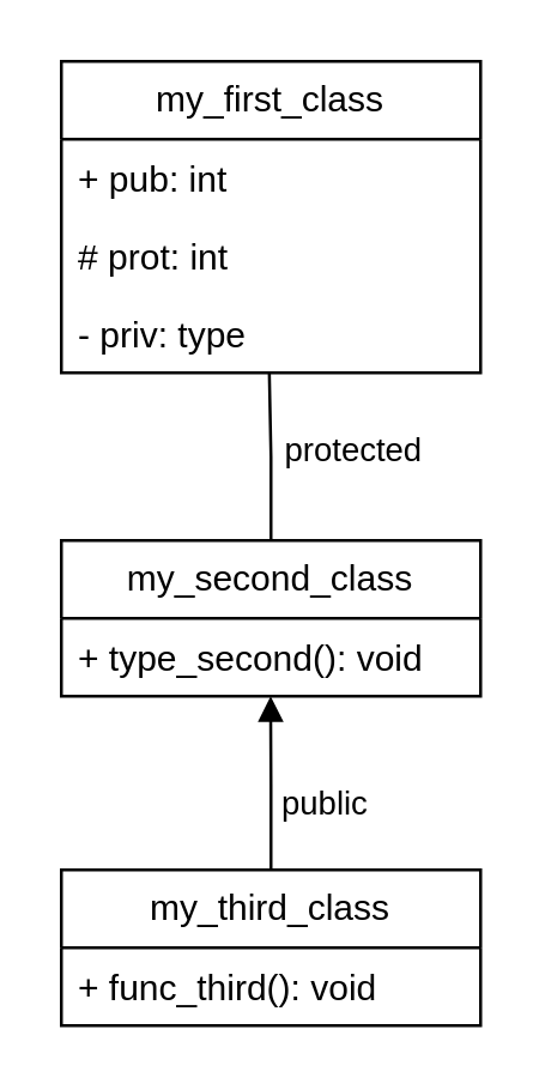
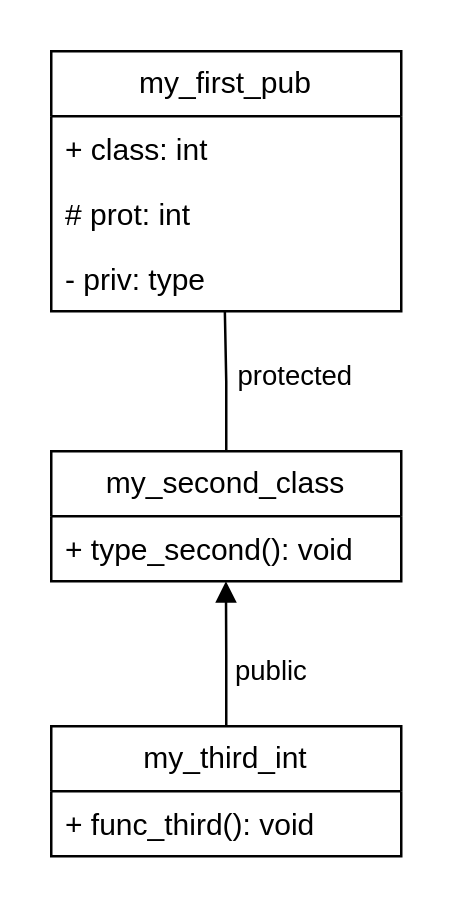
  <mxCell id="0" />
  <mxCell id="1" parent="0" />
  <mxCell id="2" style="edgeStyle=orthogonalEdgeStyle;rounded=0;orthogonalLoop=1;jettySize=auto;html=1;exitX=0.5;exitY=0;exitDx=0;exitDy=0;entryX=0.496;entryY=1;entryDx=0;entryDy=0;entryPerimeter=0;endArrow=none;endFill=1;" edge="1" parent="1" source="8" target="7"><mxGeometry relative="1" as="geometry"><mxPoint x="89.81" y="194" as="sourcePoint" /><mxPoint x="89.65" y="124" as="targetPoint" /></mxGeometry></mxCell>
  <mxCell id="3" value="protected" style="edgeLabel;html=1;align=left;verticalAlign=middle;resizable=0;points=[];" vertex="1" connectable="0" parent="2"><mxGeometry x="0.082" y="-4" relative="1" as="geometry"><mxPoint as="offset" /></mxGeometry></mxCell>
- <mxCell id="4" value="my_first_class" style="swimlane;fontStyle=0;childLayout=stackLayout;horizontal=1;startSize=26;fillColor=none;horizontalStack=0;resizeParent=1;resizeParentMax=0;resizeLast=0;collapsible=1;marginBottom=0;whiteSpace=wrap;html=1;" vertex="1" parent="1"><mxGeometry x="20" y="20" width="140" height="104" as="geometry" /></mxCell>
- <mxCell id="5" value="+ pub: int" style="text;strokeColor=none;fillColor=none;align=left;verticalAlign=top;spacingLeft=4;spacingRight=4;overflow=hidden;rotatable=0;points=[[0,0.5],[1,0.5]];portConstraint=eastwest;whiteSpace=wrap;html=1;" vertex="1" parent="4"><mxGeometry y="26" width="140" height="26" as="geometry" /></mxCell>
+ <mxCell id="4" value="my_first_pub" style="swimlane;fontStyle=0;childLayout=stackLayout;horizontal=1;startSize=26;fillColor=none;horizontalStack=0;resizeParent=1;resizeParentMax=0;resizeLast=0;collapsible=1;marginBottom=0;whiteSpace=wrap;html=1;" vertex="1" parent="1"><mxGeometry x="20" y="20" width="140" height="104" as="geometry" /></mxCell>
+ <mxCell id="5" value="+ class: int" style="text;strokeColor=none;fillColor=none;align=left;verticalAlign=top;spacingLeft=4;spacingRight=4;overflow=hidden;rotatable=0;points=[[0,0.5],[1,0.5]];portConstraint=eastwest;whiteSpace=wrap;html=1;" vertex="1" parent="4"><mxGeometry y="26" width="140" height="26" as="geometry" /></mxCell>
  <mxCell id="6" value="# prot: int" style="text;strokeColor=none;fillColor=none;align=left;verticalAlign=top;spacingLeft=4;spacingRight=4;overflow=hidden;rotatable=0;points=[[0,0.5],[1,0.5]];portConstraint=eastwest;whiteSpace=wrap;html=1;" vertex="1" parent="4"><mxGeometry y="52" width="140" height="26" as="geometry" /></mxCell>
  <mxCell id="7" value="- priv: type" style="text;strokeColor=none;fillColor=none;align=left;verticalAlign=top;spacingLeft=4;spacingRight=4;overflow=hidden;rotatable=0;points=[[0,0.5],[1,0.5]];portConstraint=eastwest;whiteSpace=wrap;html=1;" vertex="1" parent="4"><mxGeometry y="78" width="140" height="26" as="geometry" /></mxCell>
  <mxCell id="8" value="my_second_class" style="swimlane;fontStyle=0;childLayout=stackLayout;horizontal=1;startSize=26;fillColor=none;horizontalStack=0;resizeParent=1;resizeParentMax=0;resizeLast=0;collapsible=1;marginBottom=0;whiteSpace=wrap;html=1;" vertex="1" parent="1"><mxGeometry x="20" y="180" width="140" height="52" as="geometry" /></mxCell>
  <mxCell id="9" value="+ type_second(): void" style="text;strokeColor=none;fillColor=none;align=left;verticalAlign=top;spacingLeft=4;spacingRight=4;overflow=hidden;rotatable=0;points=[[0,0.5],[1,0.5]];portConstraint=eastwest;whiteSpace=wrap;html=1;" vertex="1" parent="8"><mxGeometry y="26" width="140" height="26" as="geometry" /></mxCell>
- <mxCell id="10" value="my_third_class" style="swimlane;fontStyle=0;childLayout=stackLayout;horizontal=1;startSize=26;fillColor=none;horizontalStack=0;resizeParent=1;resizeParentMax=0;resizeLast=0;collapsible=1;marginBottom=0;whiteSpace=wrap;html=1;" vertex="1" parent="1"><mxGeometry x="20" y="290" width="140" height="52" as="geometry" /></mxCell>
+ <mxCell id="10" value="my_third_int" style="swimlane;fontStyle=0;childLayout=stackLayout;horizontal=1;startSize=26;fillColor=none;horizontalStack=0;resizeParent=1;resizeParentMax=0;resizeLast=0;collapsible=1;marginBottom=0;whiteSpace=wrap;html=1;" vertex="1" parent="1"><mxGeometry x="20" y="290" width="140" height="52" as="geometry" /></mxCell>
  <mxCell id="11" value="+ func_third(): void" style="text;strokeColor=none;fillColor=none;align=left;verticalAlign=top;spacingLeft=4;spacingRight=4;overflow=hidden;rotatable=0;points=[[0,0.5],[1,0.5]];portConstraint=eastwest;whiteSpace=wrap;html=1;" vertex="1" parent="10"><mxGeometry y="26" width="140" height="26" as="geometry" /></mxCell>
  <mxCell id="12" style="edgeStyle=orthogonalEdgeStyle;rounded=0;orthogonalLoop=1;jettySize=auto;html=1;endArrow=block;endFill=1;exitX=0.5;exitY=0;exitDx=0;exitDy=0;" edge="1" parent="1" source="10"><mxGeometry relative="1" as="geometry"><mxPoint x="90" y="280" as="sourcePoint" /><mxPoint x="89.88" y="232" as="targetPoint" /></mxGeometry></mxCell>
  <mxCell id="13" value="public" style="edgeLabel;html=1;align=left;verticalAlign=middle;resizable=0;points=[];" vertex="1" connectable="0" parent="12"><mxGeometry x="-0.212" y="-2" relative="1" as="geometry"><mxPoint as="offset" /></mxGeometry></mxCell>
